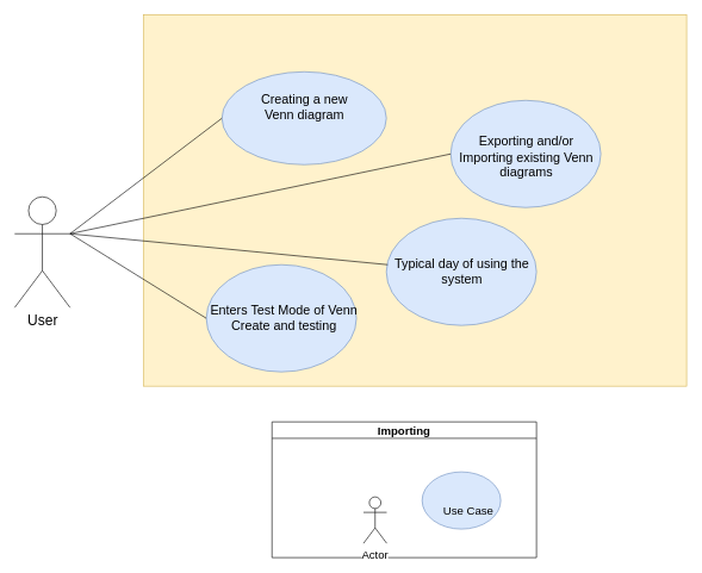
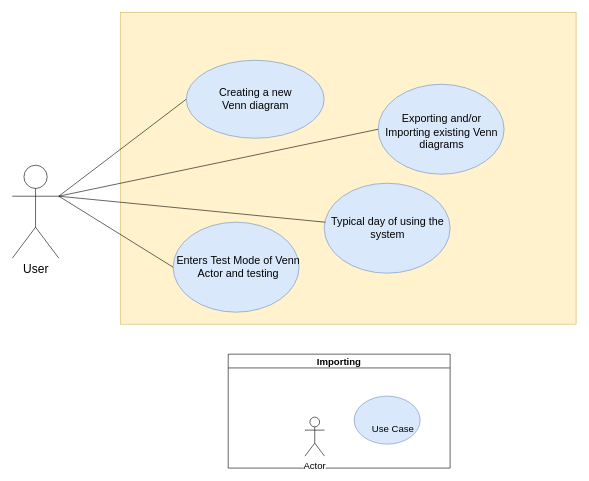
  <mxCell id="0" />
  <mxCell id="1" parent="0" />
  <mxCell id="2" value="User" style="shape=umlActor;verticalLabelPosition=bottom;labelBackgroundColor=#ffffff;verticalAlign=top;html=1;outlineConnect=0;aspect=fixed;fontSize=20;" vertex="1" parent="1"><mxGeometry x="20" y="275" width="77.5" height="155" as="geometry" /></mxCell>
  <mxCell id="3" value="" style="whiteSpace=wrap;html=1;fillColor=#fff2cc;strokeColor=#d6b656;" vertex="1" parent="1"><mxGeometry x="200" y="20" width="760" height="520" as="geometry" /></mxCell>
  <mxCell id="4" value="Importing" style="swimlane;fontSize=16;" vertex="1" parent="1"><mxGeometry x="380" y="590" width="370" height="190" as="geometry"><mxRectangle x="430" y="710" width="70" height="23" as="alternateBounds" /></mxGeometry></mxCell>
  <mxCell id="5" value="Actor" style="shape=umlActor;verticalLabelPosition=bottom;labelBackgroundColor=#ffffff;verticalAlign=top;html=1;outlineConnect=0;aspect=fixed;fontSize=16;" vertex="1" parent="4"><mxGeometry x="128" y="105" width="32.5" height="65" as="geometry" /></mxCell>
  <mxCell id="6" value="" style="ellipse;whiteSpace=wrap;html=1;fillColor=#dae8fc;strokeColor=#6c8ebf;" vertex="1" parent="4"><mxGeometry x="210" y="70" width="110" height="80" as="geometry" /></mxCell>
  <mxCell id="7" value="Use Case" style="text;html=1;strokeColor=none;fillColor=none;align=center;verticalAlign=middle;whiteSpace=wrap;rounded=0;fontSize=16;" vertex="1" parent="4"><mxGeometry x="236.25" y="115" width="77.5" height="20" as="geometry" /></mxCell>
  <mxCell id="8" value="" style="ellipse;whiteSpace=wrap;html=1;fillColor=#dae8fc;strokeColor=#6c8ebf;" vertex="1" parent="1"><mxGeometry x="310" y="100" width="230" height="130" as="geometry" /></mxCell>
- <mxCell id="9" value="&lt;font style=&quot;font-size: 18px&quot;&gt;Creating a new Venn diagram&lt;/font&gt;" style="text;html=1;strokeColor=none;fillColor=none;align=center;verticalAlign=middle;whiteSpace=wrap;rounded=0;" vertex="1" parent="1"><mxGeometry x="348.75" y="137.5" width="152.5" height="25" as="geometry" /></mxCell>
+ <mxCell id="9" value="&lt;font style=&quot;font-size: 18px&quot;&gt;Creating a new Venn diagram&lt;/font&gt;" style="text;html=1;strokeColor=none;fillColor=none;align=center;verticalAlign=middle;whiteSpace=wrap;rounded=0;" vertex="1" parent="1"><mxGeometry x="348.75" y="152.5" width="152.5" height="25" as="geometry" /></mxCell>
  <mxCell id="10" value="" style="ellipse;whiteSpace=wrap;html=1;fillColor=#dae8fc;strokeColor=#6c8ebf;" vertex="1" parent="1"><mxGeometry x="288.12" y="370" width="210" height="150" as="geometry" /></mxCell>
- <mxCell id="11" value="&lt;font style=&quot;font-size: 18px&quot;&gt;Enters Test Mode of Venn Create and testing&lt;br&gt;&lt;/font&gt;" style="text;html=1;strokeColor=none;fillColor=none;align=center;verticalAlign=middle;whiteSpace=wrap;rounded=0;" vertex="1" parent="1"><mxGeometry x="293.12" y="435" width="208.13" height="20" as="geometry" /></mxCell>
+ <mxCell id="11" value="&lt;font style=&quot;font-size: 18px&quot;&gt;Enters Test Mode of Venn Actor and testing&lt;br&gt;&lt;/font&gt;" style="text;html=1;strokeColor=none;fillColor=none;align=center;verticalAlign=middle;whiteSpace=wrap;rounded=0;" vertex="1" parent="1"><mxGeometry x="293.12" y="435" width="208.13" height="20" as="geometry" /></mxCell>
  <mxCell id="12" value="" style="endArrow=none;html=1;entryX=0;entryY=0.5;entryDx=0;entryDy=0;exitX=1;exitY=0.333;exitDx=0;exitDy=0;exitPerimeter=0;" edge="1" parent="1" source="2" target="8"><mxGeometry width="50" height="50" relative="1" as="geometry"><mxPoint x="110" y="380" as="sourcePoint" /><mxPoint x="230" y="520" as="targetPoint" /></mxGeometry></mxCell>
  <mxCell id="13" value="" style="endArrow=none;html=1;entryX=0;entryY=0.5;entryDx=0;entryDy=0;exitX=1;exitY=0.333;exitDx=0;exitDy=0;exitPerimeter=0;" edge="1" parent="1" source="2" target="10"><mxGeometry width="50" height="50" relative="1" as="geometry"><mxPoint x="190" y="390" as="sourcePoint" /><mxPoint x="210" y="910" as="targetPoint" /></mxGeometry></mxCell>
  <mxCell id="14" value="" style="ellipse;whiteSpace=wrap;html=1;fillColor=#dae8fc;strokeColor=#6c8ebf;" vertex="1" parent="1"><mxGeometry x="630" y="140" width="210" height="150" as="geometry" /></mxCell>
  <mxCell id="15" value="&lt;font style=&quot;font-size: 18px&quot;&gt;Exporting and/or Importing existing Venn diagrams&lt;/font&gt;" style="text;html=1;strokeColor=none;fillColor=none;align=center;verticalAlign=middle;whiteSpace=wrap;rounded=0;" vertex="1" parent="1"><mxGeometry x="631.87" y="210" width="208.13" height="20" as="geometry" /></mxCell>
  <mxCell id="16" value="" style="endArrow=none;html=1;entryX=0;entryY=0.5;entryDx=0;entryDy=0;exitX=1;exitY=0.333;exitDx=0;exitDy=0;exitPerimeter=0;" edge="1" parent="1" target="14" source="2"><mxGeometry width="50" height="50" relative="1" as="geometry"><mxPoint x="130" y="340.337" as="sourcePoint" /><mxPoint x="445" y="667" as="targetPoint" /></mxGeometry></mxCell>
  <mxCell id="17" value="" style="ellipse;whiteSpace=wrap;html=1;fillColor=#dae8fc;strokeColor=#6c8ebf;" vertex="1" parent="1"><mxGeometry x="540" y="305" width="210" height="150" as="geometry" /></mxCell>
  <mxCell id="18" value="&lt;font style=&quot;font-size: 18px&quot;&gt;Typical day of using the system&lt;br&gt;&lt;/font&gt;" style="text;html=1;strokeColor=none;fillColor=none;align=center;verticalAlign=middle;whiteSpace=wrap;rounded=0;" vertex="1" parent="1"><mxGeometry x="541.87" y="370" width="208.13" height="20" as="geometry" /></mxCell>
  <mxCell id="19" value="" style="endArrow=none;html=1;entryX=0;entryY=0;entryDx=0;entryDy=0;exitX=1;exitY=0.333;exitDx=0;exitDy=0;exitPerimeter=0;" edge="1" parent="1" target="18"><mxGeometry width="50" height="50" relative="1" as="geometry"><mxPoint x="97.5" y="326.667" as="sourcePoint" /><mxPoint x="288.12" y="445" as="targetPoint" /></mxGeometry></mxCell>
